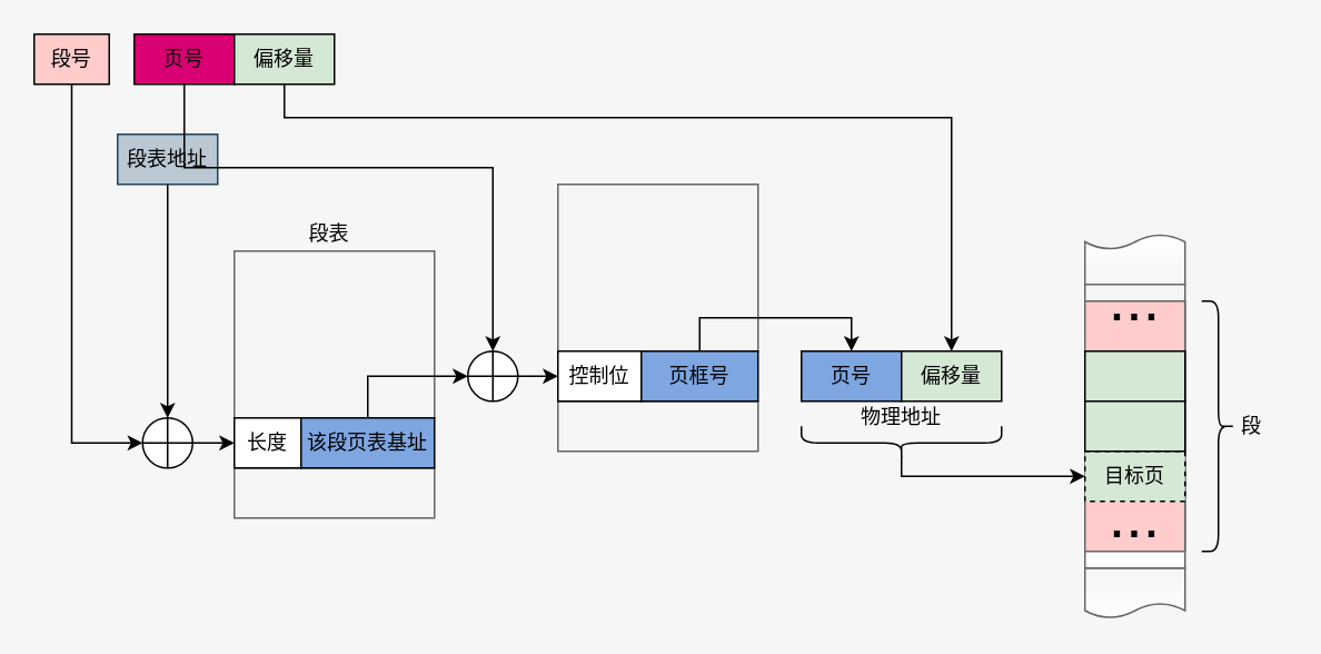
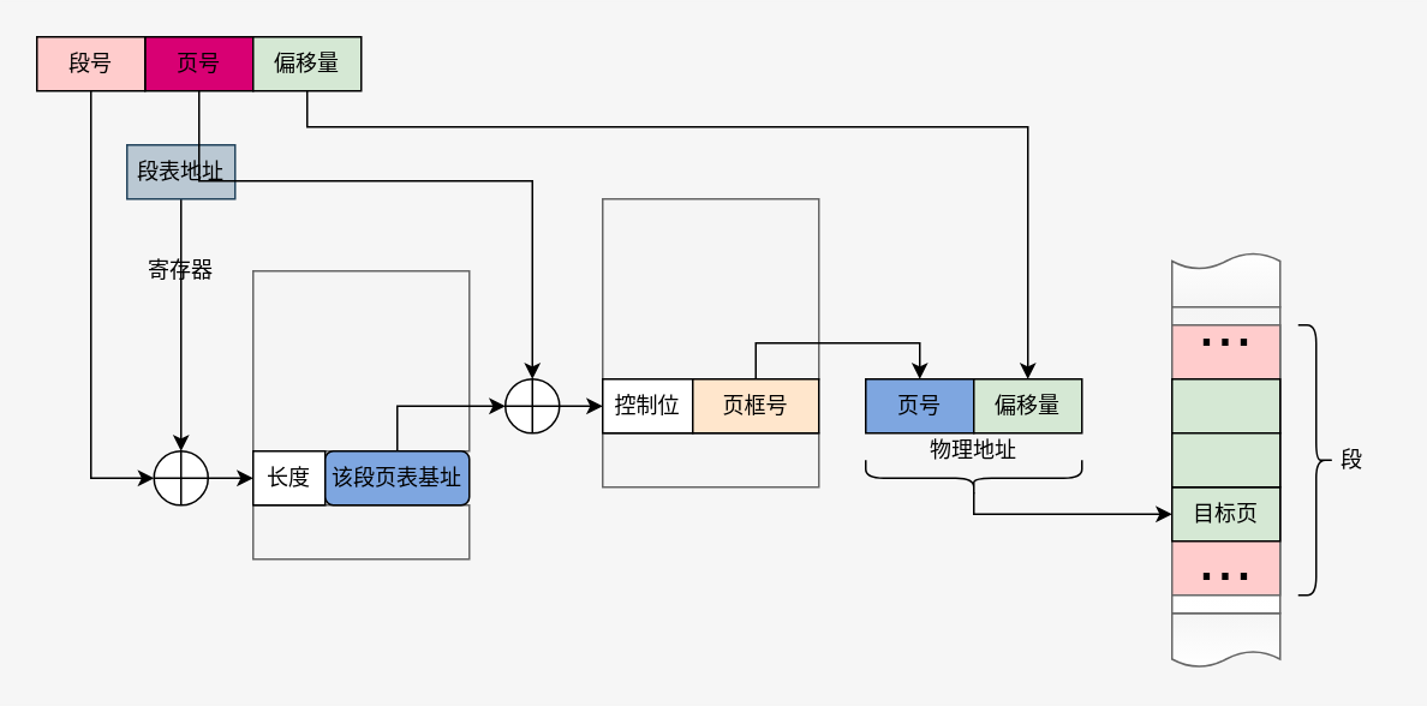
  <mxCell id="0" />
  <mxCell id="1" parent="0" />
  <mxCell id="2" value="" style="group" vertex="1" connectable="0" parent="1"><mxGeometry x="480" y="210" width="120" height="30" as="geometry" /></mxCell>
  <mxCell id="3" value="页号" style="rounded=0;whiteSpace=wrap;html=1;fillColor=#7EA6E0;" vertex="1" parent="2"><mxGeometry width="60" height="30.0" as="geometry" /></mxCell>
  <mxCell id="4" value="偏移量" style="rounded=0;whiteSpace=wrap;html=1;fillColor=#D5E8D4;" vertex="1" parent="2"><mxGeometry x="60" width="60" height="30.0" as="geometry" /></mxCell>
  <mxCell id="5" style="edgeStyle=orthogonalEdgeStyle;rounded=0;orthogonalLoop=1;jettySize=auto;html=1;exitX=0.5;exitY=1;exitDx=0;exitDy=0;entryX=0.5;entryY=0;entryDx=0;entryDy=0;strokeColor=#000000;" edge="1" parent="1" source="6" target="29"><mxGeometry relative="1" as="geometry" /></mxCell>
  <mxCell id="6" value="段表地址" style="rounded=0;whiteSpace=wrap;html=1;fillColor=#bac8d3;strokeColor=#23445d;" vertex="1" parent="1"><mxGeometry x="70" y="80" width="60" height="30.0" as="geometry" /></mxCell>
  <mxCell id="7" style="edgeStyle=orthogonalEdgeStyle;rounded=0;orthogonalLoop=1;jettySize=auto;html=1;exitX=1;exitY=0.5;exitDx=0;exitDy=0;entryX=0;entryY=0.5;entryDx=0;entryDy=0;" edge="1" parent="1" source="8" target="12"><mxGeometry relative="1" as="geometry" /></mxCell>
  <mxCell id="8" value="" style="shape=orEllipse;perimeter=ellipsePerimeter;whiteSpace=wrap;html=1;backgroundOutline=1;" vertex="1" parent="1"><mxGeometry x="280" y="210" width="30" height="30" as="geometry" /></mxCell>
  <mxCell id="9" value="" style="group" vertex="1" connectable="0" parent="1"><mxGeometry x="334" y="110" width="120" height="160" as="geometry" /></mxCell>
  <mxCell id="10" value="" style="rounded=0;whiteSpace=wrap;html=1;fillColor=#f5f5f5;strokeColor=#666666;fontColor=#333333;" vertex="1" parent="9"><mxGeometry width="120" height="100" as="geometry" /></mxCell>
  <mxCell id="11" value="" style="rounded=0;whiteSpace=wrap;html=1;fillColor=#f5f5f5;strokeColor=#666666;fontColor=#333333;" vertex="1" parent="9"><mxGeometry y="130" width="120" height="30" as="geometry" /></mxCell>
  <mxCell id="12" value="控制位" style="rounded=0;whiteSpace=wrap;html=1;" vertex="1" parent="9"><mxGeometry y="100" width="50" height="30.0" as="geometry" /></mxCell>
- <mxCell id="13" value="页框号" style="rounded=0;whiteSpace=wrap;html=1;fillColor=#7EA6E0;" vertex="1" parent="9"><mxGeometry x="50" y="100" width="70" height="30.0" as="geometry" /></mxCell>
+ <mxCell id="13" value="页框号" style="rounded=0;whiteSpace=wrap;html=1;fillColor=#ffe6cc;" vertex="1" parent="9"><mxGeometry x="50" y="100" width="70" height="30.0" as="geometry" /></mxCell>
+ <mxCell id="14" value="寄存器" style="text;html=1;strokeColor=none;fillColor=none;align=center;verticalAlign=middle;whiteSpace=wrap;rounded=0;" vertex="1" parent="1"><mxGeometry x="73.31" y="140" width="54" height="20" as="geometry" /></mxCell>
  <mxCell id="15" value="物理地址" style="text;html=1;strokeColor=none;fillColor=none;align=center;verticalAlign=middle;whiteSpace=wrap;rounded=0;" vertex="1" parent="1"><mxGeometry x="513" y="240" width="54" height="20" as="geometry" /></mxCell>
  <mxCell id="16" style="edgeStyle=orthogonalEdgeStyle;rounded=0;orthogonalLoop=1;jettySize=auto;html=1;exitX=0.5;exitY=1;exitDx=0;exitDy=0;entryX=0.5;entryY=0;entryDx=0;entryDy=0;strokeColor=#000000;" edge="1" parent="1" source="17" target="8"><mxGeometry relative="1" as="geometry"><Array as="points"><mxPoint x="110" y="100" /><mxPoint x="295" y="100" /></Array></mxGeometry></mxCell>
  <mxCell id="17" value="页号" style="rounded=0;whiteSpace=wrap;html=1;fillColor=#D80073;" vertex="1" parent="1"><mxGeometry x="80" y="20" width="60" height="30.0" as="geometry" /></mxCell>
  <mxCell id="18" style="edgeStyle=orthogonalEdgeStyle;rounded=0;orthogonalLoop=1;jettySize=auto;html=1;exitX=0.5;exitY=1;exitDx=0;exitDy=0;strokeColor=#000000;" edge="1" parent="1" source="19" target="4"><mxGeometry relative="1" as="geometry"><Array as="points"><mxPoint x="170" y="70" /><mxPoint x="570" y="70" /></Array></mxGeometry></mxCell>
  <mxCell id="19" value="偏移量" style="rounded=0;whiteSpace=wrap;html=1;fillColor=#D5E8D4;" vertex="1" parent="1"><mxGeometry x="140" y="20" width="60" height="30.0" as="geometry" /></mxCell>
  <mxCell id="20" style="edgeStyle=orthogonalEdgeStyle;rounded=0;orthogonalLoop=1;jettySize=auto;html=1;exitX=0.5;exitY=1;exitDx=0;exitDy=0;entryX=0;entryY=0.5;entryDx=0;entryDy=0;strokeColor=#000000;" edge="1" parent="1" source="21" target="29"><mxGeometry relative="1" as="geometry" /></mxCell>
- <mxCell id="21" value="段号" style="rounded=0;whiteSpace=wrap;html=1;fillColor=#FFCCCC;" vertex="1" parent="1"><mxGeometry x="20" y="20" width="45" height="30.0" as="geometry" /></mxCell>
+ <mxCell id="21" value="段号" style="rounded=0;whiteSpace=wrap;html=1;fillColor=#FFCCCC;" vertex="1" parent="1"><mxGeometry x="20" y="20" width="60" height="30.0" as="geometry" /></mxCell>
  <mxCell id="22" value="" style="group" vertex="1" connectable="0" parent="1"><mxGeometry x="140" y="150" width="120" height="160" as="geometry" /></mxCell>
  <mxCell id="23" value="" style="rounded=0;whiteSpace=wrap;html=1;fillColor=#f5f5f5;strokeColor=#666666;fontColor=#333333;" vertex="1" parent="22"><mxGeometry width="120" height="100" as="geometry" /></mxCell>
  <mxCell id="24" value="" style="rounded=0;whiteSpace=wrap;html=1;fillColor=#f5f5f5;strokeColor=#666666;fontColor=#333333;" vertex="1" parent="22"><mxGeometry y="130" width="120" height="30" as="geometry" /></mxCell>
  <mxCell id="25" value="长度" style="rounded=0;whiteSpace=wrap;html=1;" vertex="1" parent="22"><mxGeometry y="100" width="40" height="30" as="geometry" /></mxCell>
- <mxCell id="26" value="该段页表基址" style="rounded=0;whiteSpace=wrap;html=1;fillColor=#7EA6E0;" vertex="1" parent="22"><mxGeometry x="40" y="100" width="80" height="30" as="geometry" /></mxCell>
- <mxCell id="27" value="段表" style="text;html=1;strokeColor=none;fillColor=none;align=center;verticalAlign=middle;whiteSpace=wrap;rounded=0;" vertex="1" parent="1"><mxGeometry x="170.26" y="130" width="54" height="20" as="geometry" /></mxCell>
+ <mxCell id="26" value="该段页表基址" style="whiteSpace=wrap;html=1;fillColor=#7EA6E0;rounded=1;" vertex="1" parent="22"><mxGeometry x="40" y="100" width="80" height="30" as="geometry" /></mxCell>
  <mxCell id="28" style="edgeStyle=orthogonalEdgeStyle;rounded=0;orthogonalLoop=1;jettySize=auto;html=1;exitX=1;exitY=0.5;exitDx=0;exitDy=0;strokeColor=#000000;" edge="1" parent="1" source="29" target="25"><mxGeometry relative="1" as="geometry" /></mxCell>
  <mxCell id="29" value="" style="shape=orEllipse;perimeter=ellipsePerimeter;whiteSpace=wrap;html=1;backgroundOutline=1;" vertex="1" parent="1"><mxGeometry x="85" y="250" width="30" height="30" as="geometry" /></mxCell>
  <mxCell id="30" style="edgeStyle=orthogonalEdgeStyle;rounded=0;orthogonalLoop=1;jettySize=auto;html=1;exitX=0.5;exitY=0;exitDx=0;exitDy=0;entryX=0;entryY=0.5;entryDx=0;entryDy=0;strokeColor=#000000;" edge="1" parent="1" source="26" target="8"><mxGeometry relative="1" as="geometry" /></mxCell>
  <mxCell id="31" style="edgeStyle=orthogonalEdgeStyle;rounded=0;orthogonalLoop=1;jettySize=auto;html=1;exitX=0.5;exitY=0;exitDx=0;exitDy=0;entryX=0.5;entryY=0;entryDx=0;entryDy=0;strokeColor=#000000;" edge="1" parent="1" source="13" target="3"><mxGeometry relative="1" as="geometry" /></mxCell>
  <mxCell id="32" value="" style="shape=document;whiteSpace=wrap;html=1;boundedLbl=1;fillColor=#f5f5f5;strokeColor=#666666;fontColor=#333333;gradientColor=#ffffff;" vertex="1" parent="1"><mxGeometry x="650" y="340" width="60" height="30" as="geometry" /></mxCell>
  <mxCell id="33" value="" style="shape=document;whiteSpace=wrap;html=1;boundedLbl=1;rotation=-180;fillColor=#f5f5f5;strokeColor=#666666;fontColor=#333333;gradientColor=#ffffff;" vertex="1" parent="1"><mxGeometry x="650" y="140" width="60" height="30" as="geometry" /></mxCell>
  <mxCell id="34" value="" style="whiteSpace=wrap;html=1;fillColor=#f5f5f5;strokeColor=#666666;fontColor=#333333;gradientColor=#ffffff;" vertex="1" parent="1"><mxGeometry x="650" y="170" width="60" height="170" as="geometry" /></mxCell>
  <mxCell id="35" style="edgeStyle=orthogonalEdgeStyle;rounded=0;orthogonalLoop=1;jettySize=auto;html=1;exitX=0.1;exitY=0.5;exitDx=0;exitDy=0;exitPerimeter=0;entryX=0;entryY=0.5;entryDx=0;entryDy=0;strokeColor=#000000;" edge="1" parent="1" source="36" target="41"><mxGeometry relative="1" as="geometry"><Array as="points"><mxPoint x="540" y="285" /></Array></mxGeometry></mxCell>
  <mxCell id="36" value="" style="shape=curlyBracket;whiteSpace=wrap;html=1;rounded=1;strokeColor=#000000;fillColor=#F6F6F6;gradientColor=#ffffff;rotation=-90;" vertex="1" parent="1"><mxGeometry x="530" y="205" width="20" height="120" as="geometry" /></mxCell>
  <mxCell id="37" value="" style="shape=curlyBracket;whiteSpace=wrap;html=1;rounded=1;strokeColor=#000000;fillColor=#F6F6F6;gradientColor=#ffffff;rotation=-180;" vertex="1" parent="1"><mxGeometry x="720" y="180" width="20" height="150" as="geometry" /></mxCell>
  <mxCell id="38" value="段" style="text;html=1;strokeColor=none;fillColor=none;align=center;verticalAlign=middle;whiteSpace=wrap;rounded=0;" vertex="1" parent="1"><mxGeometry x="730" y="245" width="40" height="20" as="geometry" /></mxCell>
  <mxCell id="39" value="" style="whiteSpace=wrap;html=1;strokeColor=#666666;fontColor=#333333;fillColor=#FFCCCC;" vertex="1" parent="1"><mxGeometry x="650" y="180" width="60" height="150" as="geometry" /></mxCell>
  <mxCell id="40" value="" style="rounded=0;whiteSpace=wrap;html=1;strokeColor=#000000;fillColor=#D5E8D4;" vertex="1" parent="1"><mxGeometry x="650" y="210" width="60" height="30" as="geometry" /></mxCell>
- <mxCell id="41" value="目标页" style="rounded=0;whiteSpace=wrap;html=1;strokeColor=#000000;fillColor=#D5E8D4;dashed=1;" vertex="1" parent="1"><mxGeometry x="650" y="270" width="60" height="30" as="geometry" /></mxCell>
+ <mxCell id="41" value="目标页" style="rounded=0;whiteSpace=wrap;html=1;strokeColor=#000000;fillColor=#D5E8D4;" vertex="1" parent="1"><mxGeometry x="650" y="270" width="60" height="30" as="geometry" /></mxCell>
  <mxCell id="42" value="" style="rounded=0;whiteSpace=wrap;html=1;strokeColor=#000000;fillColor=#D5E8D4;" vertex="1" parent="1"><mxGeometry x="650" y="240" width="60" height="30" as="geometry" /></mxCell>
  <mxCell id="43" value="..." style="text;html=1;strokeColor=none;fillColor=none;align=center;verticalAlign=middle;whiteSpace=wrap;rounded=0;fontSize=37;horizontal=1;labelPosition=center;verticalLabelPosition=middle;spacingBottom=20;" vertex="1" parent="1"><mxGeometry x="660" y="180" width="40" height="20" as="geometry" /></mxCell>
  <mxCell id="44" value="..." style="text;html=1;strokeColor=none;fillColor=none;align=center;verticalAlign=middle;whiteSpace=wrap;rounded=0;fontSize=37;horizontal=1;labelPosition=center;verticalLabelPosition=middle;spacingBottom=20;" vertex="1" parent="1"><mxGeometry x="660" y="310" width="40" height="20" as="geometry" /></mxCell>
